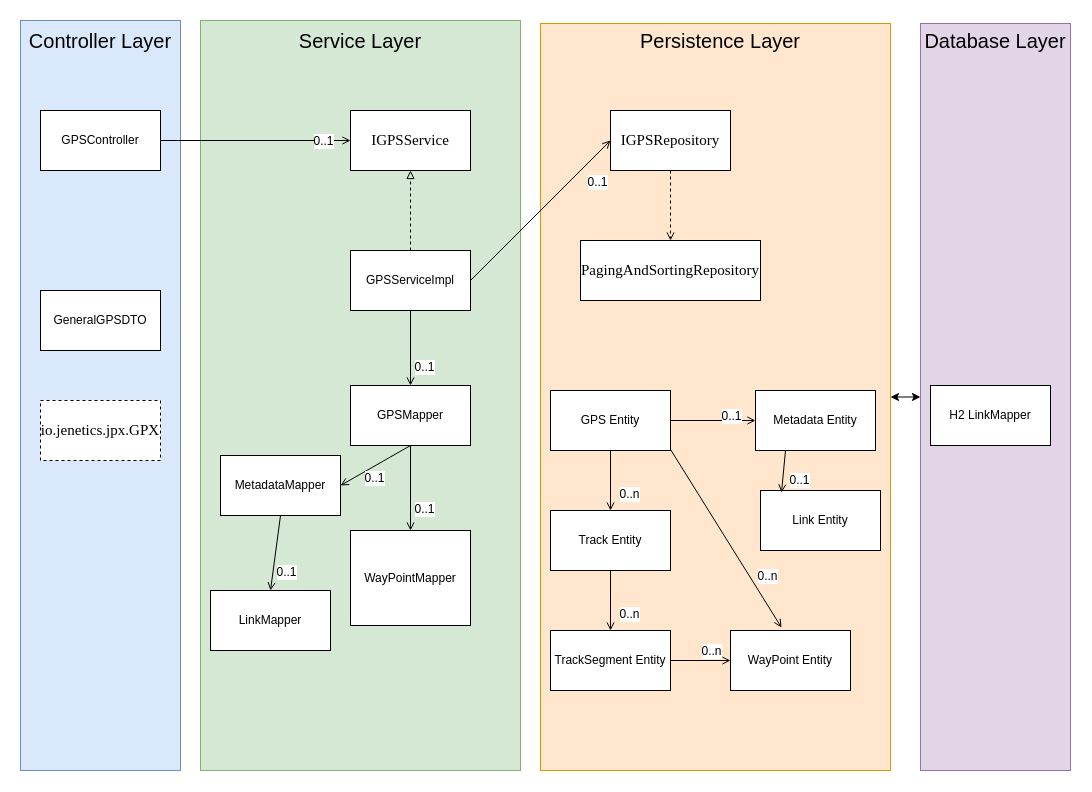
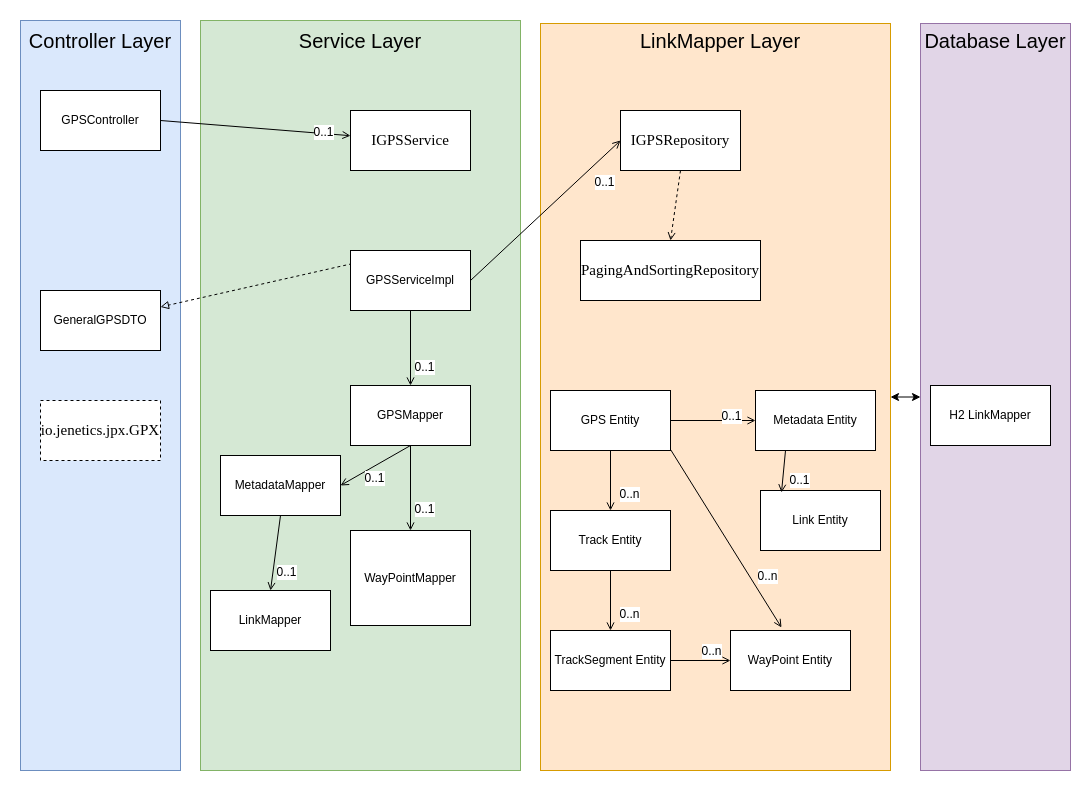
  <mxCell id="0" />
  <mxCell id="1" parent="0" />
  <mxCell id="2" value="" style="rounded=0;whiteSpace=wrap;html=1;fillColor=#e1d5e7;strokeColor=#9673a6;" vertex="1" parent="1"><mxGeometry x="920" y="23" width="150" height="747" as="geometry" /></mxCell>
  <mxCell id="3" value="" style="rounded=0;whiteSpace=wrap;html=1;fillColor=#ffe6cc;strokeColor=#d79b00;" vertex="1" parent="1"><mxGeometry x="540" y="23" width="350" height="747" as="geometry" /></mxCell>
  <mxCell id="4" value="" style="rounded=0;whiteSpace=wrap;html=1;fillColor=#d5e8d4;strokeColor=#82b366;" vertex="1" parent="1"><mxGeometry x="200" y="20" width="320" height="750" as="geometry" /></mxCell>
  <mxCell id="5" value="" style="rounded=0;whiteSpace=wrap;html=1;fillColor=#dae8fc;strokeColor=#6c8ebf;" vertex="1" parent="1"><mxGeometry x="20" y="20" width="160" height="750" as="geometry" /></mxCell>
  <mxCell id="6" value="&lt;pre style=&quot;background-color: rgb(255 , 255 , 255) ; font-family: &amp;#34;courier 10 pitch&amp;#34; ; font-size: 11.3pt&quot;&gt;IGPSService&lt;/pre&gt;" style="rounded=0;whiteSpace=wrap;html=1;" vertex="1" parent="1"><mxGeometry x="350" y="110" width="120" height="60" as="geometry" /></mxCell>
- <mxCell id="7" value="" style="endArrow=block;html=1;entryX=0.5;entryY=1;entryDx=0;entryDy=0;exitX=0.5;exitY=0;exitDx=0;exitDy=0;dashed=1;endFill=0;" edge="1" parent="1" source="11" target="6"><mxGeometry width="50" height="50" relative="1" as="geometry"><mxPoint x="410" y="250" as="sourcePoint" /><mxPoint x="420" y="189" as="targetPoint" /></mxGeometry></mxCell>
+ <mxCell id="7" value="" style="endArrow=block;html=1;exitX=0.5;exitY=0;exitDx=0;exitDy=0;dashed=1;endFill=0;" edge="1" parent="1" source="11" target="24"><mxGeometry width="50" height="50" relative="1" as="geometry"><mxPoint x="410" y="250" as="sourcePoint" /><mxPoint x="420" y="189" as="targetPoint" /></mxGeometry></mxCell>
  <mxCell id="8" value="" style="endArrow=open;html=1;exitX=1;exitY=0.5;exitDx=0;exitDy=0;endFill=0;" edge="1" parent="1" source="10" target="6"><mxGeometry width="50" height="50" relative="1" as="geometry"><mxPoint x="160" y="149" as="sourcePoint" /><mxPoint x="250" y="120" as="targetPoint" /></mxGeometry></mxCell>
  <mxCell id="9" value="0..1" style="text;html=1;resizable=0;points=[];align=center;verticalAlign=middle;labelBackgroundColor=#ffffff;" vertex="1" connectable="0" parent="8"><mxGeometry x="0.412" y="1" relative="1" as="geometry"><mxPoint x="28" y="1.5" as="offset" /></mxGeometry></mxCell>
- <mxCell id="10" value="GPSController" style="rounded=0;whiteSpace=wrap;html=1;" vertex="1" parent="1"><mxGeometry x="40" y="110" width="120" height="60" as="geometry" /></mxCell>
+ <mxCell id="10" value="GPSController" style="rounded=0;whiteSpace=wrap;html=1;" vertex="1" parent="1"><mxGeometry x="40" y="90" width="120" height="60" as="geometry" /></mxCell>
  <mxCell id="11" value="GPSServiceImpl" style="rounded=0;whiteSpace=wrap;html=1;" vertex="1" parent="1"><mxGeometry x="350" y="250" width="120" height="60" as="geometry" /></mxCell>
  <mxCell id="12" value="GPSMapper" style="rounded=0;whiteSpace=wrap;html=1;" vertex="1" parent="1"><mxGeometry x="350" y="385" width="120" height="60" as="geometry" /></mxCell>
  <mxCell id="13" value="" style="endArrow=open;html=1;exitX=0.5;exitY=1;exitDx=0;exitDy=0;endFill=0;entryX=0.5;entryY=0;entryDx=0;entryDy=0;" edge="1" parent="1" source="11" target="12"><mxGeometry width="50" height="50" relative="1" as="geometry"><mxPoint x="450" y="339" as="sourcePoint" /><mxPoint x="640" y="331.4" as="targetPoint" /></mxGeometry></mxCell>
  <mxCell id="14" value="0..1" style="text;html=1;resizable=0;points=[];align=center;verticalAlign=middle;labelBackgroundColor=#ffffff;" vertex="1" connectable="0" parent="13"><mxGeometry x="0.412" y="1" relative="1" as="geometry"><mxPoint x="12" y="3.5" as="offset" /></mxGeometry></mxCell>
  <mxCell id="15" value="MetadataMapper" style="rounded=0;whiteSpace=wrap;html=1;" vertex="1" parent="1"><mxGeometry x="220" y="455" width="120" height="60" as="geometry" /></mxCell>
  <mxCell id="16" value="LinkMapper" style="rounded=0;whiteSpace=wrap;html=1;" vertex="1" parent="1"><mxGeometry x="210" y="590" width="120" height="60" as="geometry" /></mxCell>
  <mxCell id="17" value="WayPointMapper" style="rounded=0;whiteSpace=wrap;html=1;" vertex="1" parent="1"><mxGeometry x="350" y="530" width="120" height="95" as="geometry" /></mxCell>
  <mxCell id="18" value="" style="endArrow=open;html=1;exitX=0.5;exitY=1;exitDx=0;exitDy=0;endFill=0;entryX=1;entryY=0.5;entryDx=0;entryDy=0;" edge="1" parent="1" source="12" target="15"><mxGeometry width="50" height="50" relative="1" as="geometry"><mxPoint x="370" y="462.5" as="sourcePoint" /><mxPoint x="370" y="537.5" as="targetPoint" /></mxGeometry></mxCell>
  <mxCell id="19" value="0..1" style="text;html=1;resizable=0;points=[];align=center;verticalAlign=middle;labelBackgroundColor=#ffffff;" vertex="1" connectable="0" parent="18"><mxGeometry x="0.412" y="1" relative="1" as="geometry"><mxPoint x="12" y="3.5" as="offset" /></mxGeometry></mxCell>
  <mxCell id="20" value="" style="endArrow=open;html=1;endFill=0;entryX=0.5;entryY=0;entryDx=0;entryDy=0;exitX=0.5;exitY=1;exitDx=0;exitDy=0;" edge="1" parent="1" source="12" target="17"><mxGeometry width="50" height="50" relative="1" as="geometry"><mxPoint x="410" y="450" as="sourcePoint" /><mxPoint x="280" y="510" as="targetPoint" /></mxGeometry></mxCell>
  <mxCell id="21" value="0..1" style="text;html=1;resizable=0;points=[];align=center;verticalAlign=middle;labelBackgroundColor=#ffffff;" vertex="1" connectable="0" parent="20"><mxGeometry x="0.412" y="1" relative="1" as="geometry"><mxPoint x="12" y="3.5" as="offset" /></mxGeometry></mxCell>
  <mxCell id="22" value="" style="endArrow=open;html=1;exitX=0.5;exitY=1;exitDx=0;exitDy=0;endFill=0;entryX=0.5;entryY=0;entryDx=0;entryDy=0;" edge="1" parent="1" source="15" target="16"><mxGeometry width="50" height="50" relative="1" as="geometry"><mxPoint x="420" y="455" as="sourcePoint" /><mxPoint x="280" y="510" as="targetPoint" /></mxGeometry></mxCell>
  <mxCell id="23" value="0..1" style="text;html=1;resizable=0;points=[];align=center;verticalAlign=middle;labelBackgroundColor=#ffffff;" vertex="1" connectable="0" parent="22"><mxGeometry x="0.412" y="1" relative="1" as="geometry"><mxPoint x="12" y="3.5" as="offset" /></mxGeometry></mxCell>
  <mxCell id="24" value="GeneralGPSDTO" style="rounded=0;whiteSpace=wrap;html=1;" vertex="1" parent="1"><mxGeometry x="40" y="290" width="120" height="60" as="geometry" /></mxCell>
  <mxCell id="25" value="&lt;span style=&quot;background-color: rgb(255 , 255 , 255) ; font-family: &amp;#34;courier 10 pitch&amp;#34; ; font-size: 11.3pt&quot;&gt;io.jenetics.jpx.GPX&lt;/span&gt;" style="rounded=0;whiteSpace=wrap;html=1;dashed=1;" vertex="1" parent="1"><mxGeometry x="40" y="400" width="120" height="60" as="geometry" /></mxCell>
- <mxCell id="26" value="&lt;pre style=&quot;background-color: rgb(255 , 255 , 255) ; font-family: &amp;#34;courier 10 pitch&amp;#34; ; font-size: 11.3pt&quot;&gt;IGPSRepository&lt;/pre&gt;" style="rounded=0;whiteSpace=wrap;html=1;" vertex="1" parent="1"><mxGeometry x="610" y="110" width="120" height="60" as="geometry" /></mxCell>
+ <mxCell id="26" value="&lt;pre style=&quot;background-color: rgb(255 , 255 , 255) ; font-family: &amp;#34;courier 10 pitch&amp;#34; ; font-size: 11.3pt&quot;&gt;IGPSRepository&lt;/pre&gt;" style="rounded=0;whiteSpace=wrap;html=1;" vertex="1" parent="1"><mxGeometry x="620" y="110" width="120" height="60" as="geometry" /></mxCell>
  <mxCell id="27" value="&lt;pre style=&quot;background-color: rgb(255 , 255 , 255) ; font-family: &amp;#34;courier 10 pitch&amp;#34; ; font-size: 11.3pt&quot;&gt;PagingAndSortingRepository&lt;/pre&gt;" style="rounded=0;whiteSpace=wrap;html=1;" vertex="1" parent="1"><mxGeometry x="580" y="240" width="180" height="60" as="geometry" /></mxCell>
  <mxCell id="28" value="" style="endArrow=open;html=1;exitX=0.5;exitY=1;exitDx=0;exitDy=0;dashed=1;endFill=0;entryX=0.5;entryY=0;entryDx=0;entryDy=0;" edge="1" parent="1" source="26" target="27"><mxGeometry width="50" height="50" relative="1" as="geometry"><mxPoint x="720" y="240" as="sourcePoint" /><mxPoint x="620" y="190" as="targetPoint" /></mxGeometry></mxCell>
  <mxCell id="29" value="" style="endArrow=open;html=1;exitX=1;exitY=0.5;exitDx=0;exitDy=0;endFill=0;entryX=0;entryY=0.5;entryDx=0;entryDy=0;" edge="1" parent="1" source="11" target="26"><mxGeometry width="50" height="50" relative="1" as="geometry"><mxPoint x="520" y="139" as="sourcePoint" /><mxPoint x="710" y="139" as="targetPoint" /></mxGeometry></mxCell>
  <mxCell id="30" value="0..1" style="text;html=1;resizable=0;points=[];align=center;verticalAlign=middle;labelBackgroundColor=#ffffff;" vertex="1" connectable="0" parent="29"><mxGeometry x="0.412" y="1" relative="1" as="geometry"><mxPoint x="28" y="1.5" as="offset" /></mxGeometry></mxCell>
  <mxCell id="31" value="GPS Entity" style="rounded=0;whiteSpace=wrap;html=1;" vertex="1" parent="1"><mxGeometry x="550" y="390" width="120" height="60" as="geometry" /></mxCell>
  <mxCell id="32" value="Metadata Entity" style="rounded=0;whiteSpace=wrap;html=1;" vertex="1" parent="1"><mxGeometry x="755" y="390" width="120" height="60" as="geometry" /></mxCell>
  <mxCell id="33" value="Link Entity" style="rounded=0;whiteSpace=wrap;html=1;" vertex="1" parent="1"><mxGeometry x="760" y="490" width="120" height="60" as="geometry" /></mxCell>
  <mxCell id="34" value="Track Entity" style="rounded=0;whiteSpace=wrap;html=1;" vertex="1" parent="1"><mxGeometry x="550" y="510" width="120" height="60" as="geometry" /></mxCell>
  <mxCell id="35" value="WayPoint Entity" style="rounded=0;whiteSpace=wrap;html=1;" vertex="1" parent="1"><mxGeometry x="730" y="630" width="120" height="60" as="geometry" /></mxCell>
  <mxCell id="36" value="TrackSegment Entity" style="rounded=0;whiteSpace=wrap;html=1;" vertex="1" parent="1"><mxGeometry x="550" y="630" width="120" height="60" as="geometry" /></mxCell>
  <mxCell id="37" value="" style="endArrow=open;html=1;exitX=1;exitY=0.5;exitDx=0;exitDy=0;endFill=0;entryX=0;entryY=0.5;entryDx=0;entryDy=0;" edge="1" parent="1" source="31" target="32"><mxGeometry width="50" height="50" relative="1" as="geometry"><mxPoint x="612.5" y="500" as="sourcePoint" /><mxPoint x="755" y="430" as="targetPoint" /></mxGeometry></mxCell>
  <mxCell id="38" value="0..1" style="text;html=1;resizable=0;points=[];align=center;verticalAlign=middle;labelBackgroundColor=#ffffff;" vertex="1" connectable="0" parent="37"><mxGeometry x="0.412" y="1" relative="1" as="geometry"><mxPoint y="-4" as="offset" /></mxGeometry></mxCell>
  <mxCell id="39" value="" style="endArrow=open;html=1;exitX=1;exitY=0.983;exitDx=0;exitDy=0;endFill=0;entryX=0.425;entryY=-0.05;entryDx=0;entryDy=0;exitPerimeter=0;entryPerimeter=0;" edge="1" parent="1" source="31" target="35"><mxGeometry width="50" height="50" relative="1" as="geometry"><mxPoint x="675" y="490" as="sourcePoint" /><mxPoint x="760" y="490" as="targetPoint" /></mxGeometry></mxCell>
  <mxCell id="40" value="0..n" style="text;html=1;resizable=0;points=[];align=center;verticalAlign=middle;labelBackgroundColor=#ffffff;" vertex="1" connectable="0" parent="39"><mxGeometry x="0.412" y="1" relative="1" as="geometry"><mxPoint x="17.5" y="1" as="offset" /></mxGeometry></mxCell>
  <mxCell id="41" value="" style="endArrow=open;html=1;exitX=0.5;exitY=1;exitDx=0;exitDy=0;endFill=0;entryX=0.5;entryY=0;entryDx=0;entryDy=0;" edge="1" parent="1" source="31" target="34"><mxGeometry width="50" height="50" relative="1" as="geometry"><mxPoint x="680" y="458.98" as="sourcePoint" /><mxPoint x="761" y="517" as="targetPoint" /></mxGeometry></mxCell>
  <mxCell id="42" value="0..n" style="text;html=1;resizable=0;points=[];align=center;verticalAlign=middle;labelBackgroundColor=#ffffff;" vertex="1" connectable="0" parent="41"><mxGeometry x="0.412" y="1" relative="1" as="geometry"><mxPoint x="17.5" y="1" as="offset" /></mxGeometry></mxCell>
  <mxCell id="43" value="" style="endArrow=open;html=1;exitX=0.5;exitY=1;exitDx=0;exitDy=0;endFill=0;" edge="1" parent="1" source="34"><mxGeometry width="50" height="50" relative="1" as="geometry"><mxPoint x="610" y="590" as="sourcePoint" /><mxPoint x="610" y="630" as="targetPoint" /></mxGeometry></mxCell>
  <mxCell id="44" value="0..n" style="text;html=1;resizable=0;points=[];align=center;verticalAlign=middle;labelBackgroundColor=#ffffff;" vertex="1" connectable="0" parent="43"><mxGeometry x="0.412" y="1" relative="1" as="geometry"><mxPoint x="17.5" y="1" as="offset" /></mxGeometry></mxCell>
  <mxCell id="45" value="" style="endArrow=open;html=1;exitX=0.25;exitY=1;exitDx=0;exitDy=0;endFill=0;entryX=0.175;entryY=0.033;entryDx=0;entryDy=0;entryPerimeter=0;" edge="1" parent="1" source="32" target="33"><mxGeometry width="50" height="50" relative="1" as="geometry"><mxPoint x="680" y="430" as="sourcePoint" /><mxPoint x="765" y="430" as="targetPoint" /></mxGeometry></mxCell>
  <mxCell id="46" value="0..1" style="text;html=1;resizable=0;points=[];align=center;verticalAlign=middle;labelBackgroundColor=#ffffff;" vertex="1" connectable="0" parent="45"><mxGeometry x="0.412" y="1" relative="1" as="geometry"><mxPoint x="15.5" y="-0.5" as="offset" /></mxGeometry></mxCell>
  <mxCell id="47" value="" style="endArrow=open;html=1;endFill=0;entryX=0;entryY=0.5;entryDx=0;entryDy=0;" edge="1" parent="1" source="36" target="35"><mxGeometry width="50" height="50" relative="1" as="geometry"><mxPoint x="620" y="580" as="sourcePoint" /><mxPoint x="620" y="640" as="targetPoint" /></mxGeometry></mxCell>
  <mxCell id="48" value="0..n" style="text;html=1;resizable=0;points=[];align=center;verticalAlign=middle;labelBackgroundColor=#ffffff;" vertex="1" connectable="0" parent="47"><mxGeometry x="0.412" y="1" relative="1" as="geometry"><mxPoint x="-2" y="-9" as="offset" /></mxGeometry></mxCell>
  <mxCell id="49" value="H2 LinkMapper" style="rounded=0;whiteSpace=wrap;html=1;" vertex="1" parent="1"><mxGeometry x="930" y="385" width="120" height="60" as="geometry" /></mxCell>
  <mxCell id="50" value="&lt;font style=&quot;font-size: 20px&quot;&gt;Controller Layer&lt;/font&gt;" style="text;html=1;strokeColor=none;fillColor=none;align=center;verticalAlign=middle;whiteSpace=wrap;rounded=0;" vertex="1" parent="1"><mxGeometry x="20" y="25" width="160" height="30" as="geometry" /></mxCell>
  <mxCell id="51" value="&lt;font style=&quot;font-size: 20px&quot;&gt;Service Layer&lt;/font&gt;" style="text;html=1;strokeColor=none;fillColor=none;align=center;verticalAlign=middle;whiteSpace=wrap;rounded=0;" vertex="1" parent="1"><mxGeometry x="290" y="30" width="140" height="20" as="geometry" /></mxCell>
- <mxCell id="52" value="&lt;font style=&quot;font-size: 20px&quot;&gt;Persistence Layer&lt;/font&gt;" style="text;html=1;strokeColor=none;fillColor=none;align=center;verticalAlign=middle;whiteSpace=wrap;rounded=0;" vertex="1" parent="1"><mxGeometry x="630" y="30" width="180" height="20" as="geometry" /></mxCell>
+ <mxCell id="52" value="&lt;font style=&quot;font-size: 20px&quot;&gt;LinkMapper Layer&lt;/font&gt;" style="text;html=1;strokeColor=none;fillColor=none;align=center;verticalAlign=middle;whiteSpace=wrap;rounded=0;" vertex="1" parent="1"><mxGeometry x="630" y="30" width="180" height="20" as="geometry" /></mxCell>
  <mxCell id="53" value="&lt;font style=&quot;font-size: 20px&quot;&gt;Database Layer&lt;/font&gt;" style="text;html=1;strokeColor=none;fillColor=none;align=center;verticalAlign=middle;whiteSpace=wrap;rounded=0;" vertex="1" parent="1"><mxGeometry x="920" y="30" width="150" height="20" as="geometry" /></mxCell>
  <mxCell id="54" value="" style="endArrow=classic;startArrow=classic;html=1;exitX=1;exitY=0.5;exitDx=0;exitDy=0;" edge="1" parent="1" source="3" target="2"><mxGeometry width="50" height="50" relative="1" as="geometry"><mxPoint x="890" y="450" as="sourcePoint" /><mxPoint x="940" y="400" as="targetPoint" /></mxGeometry></mxCell>
